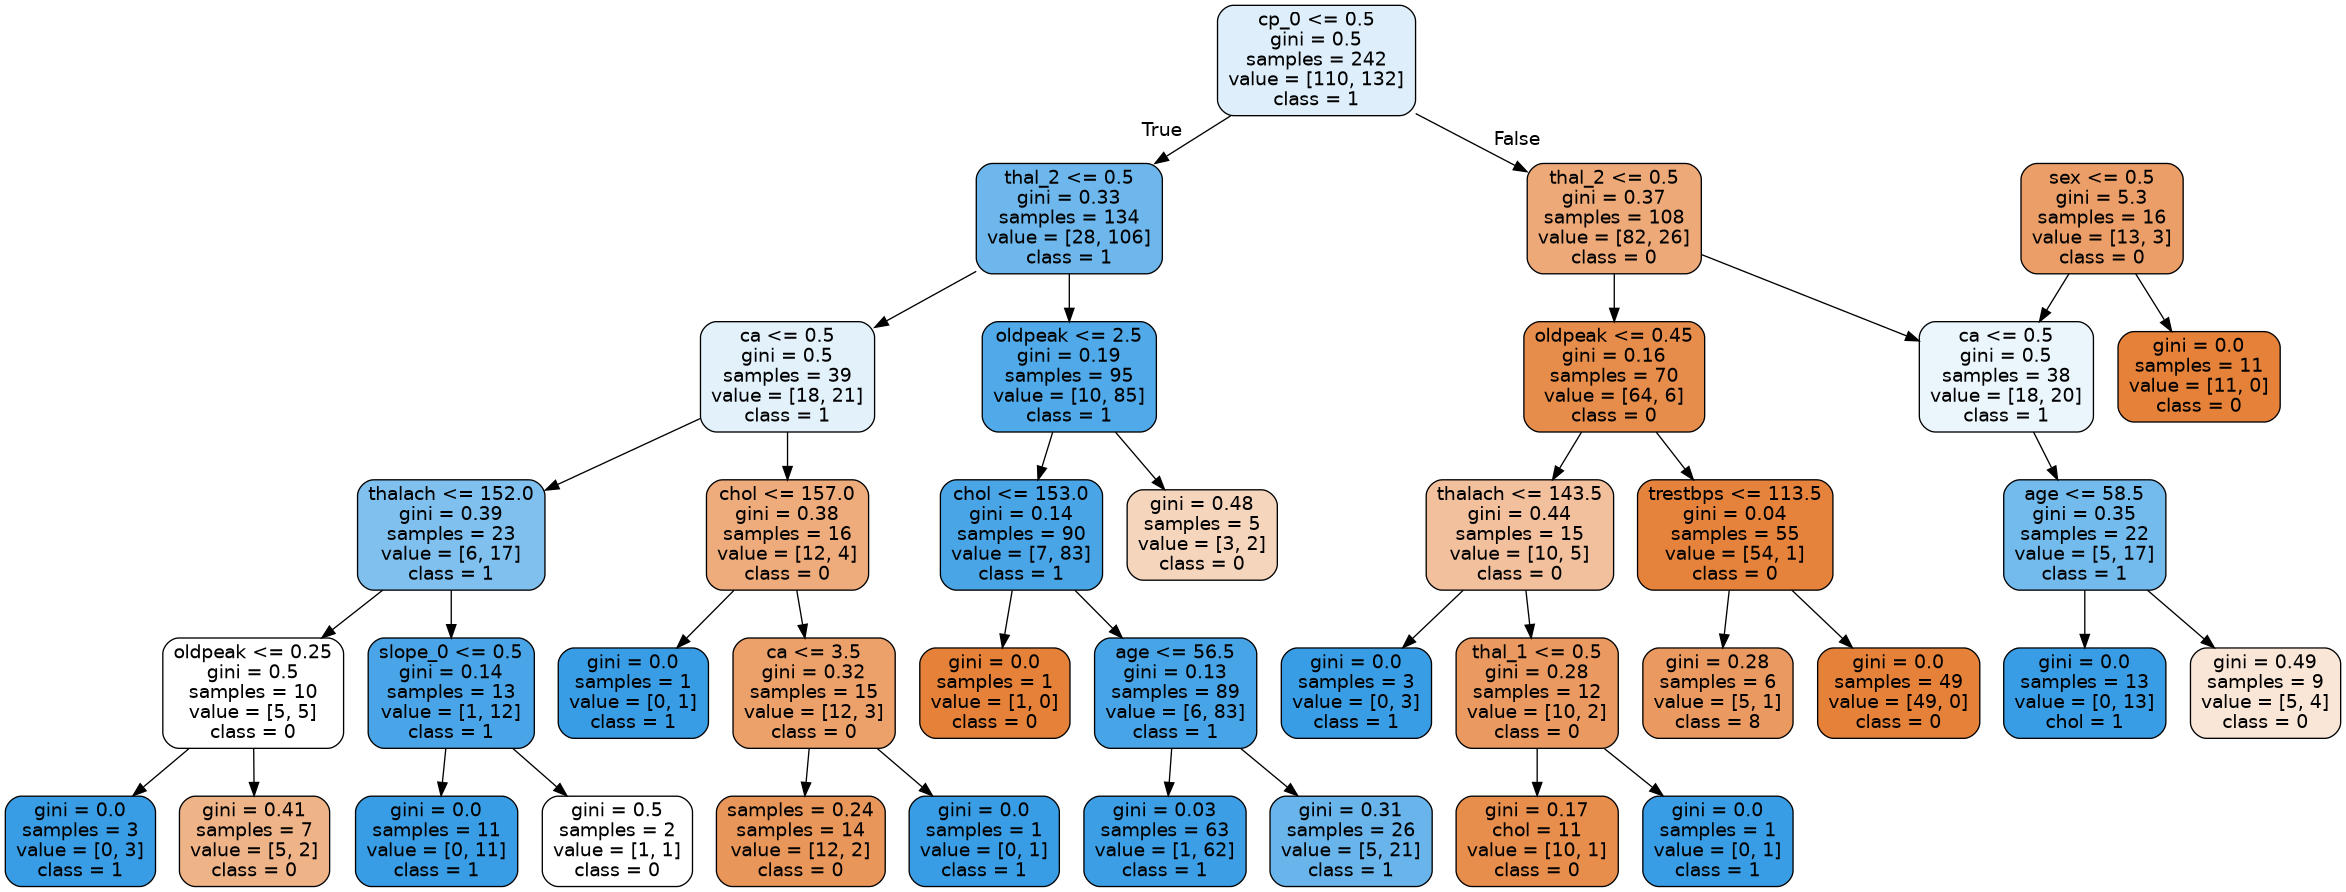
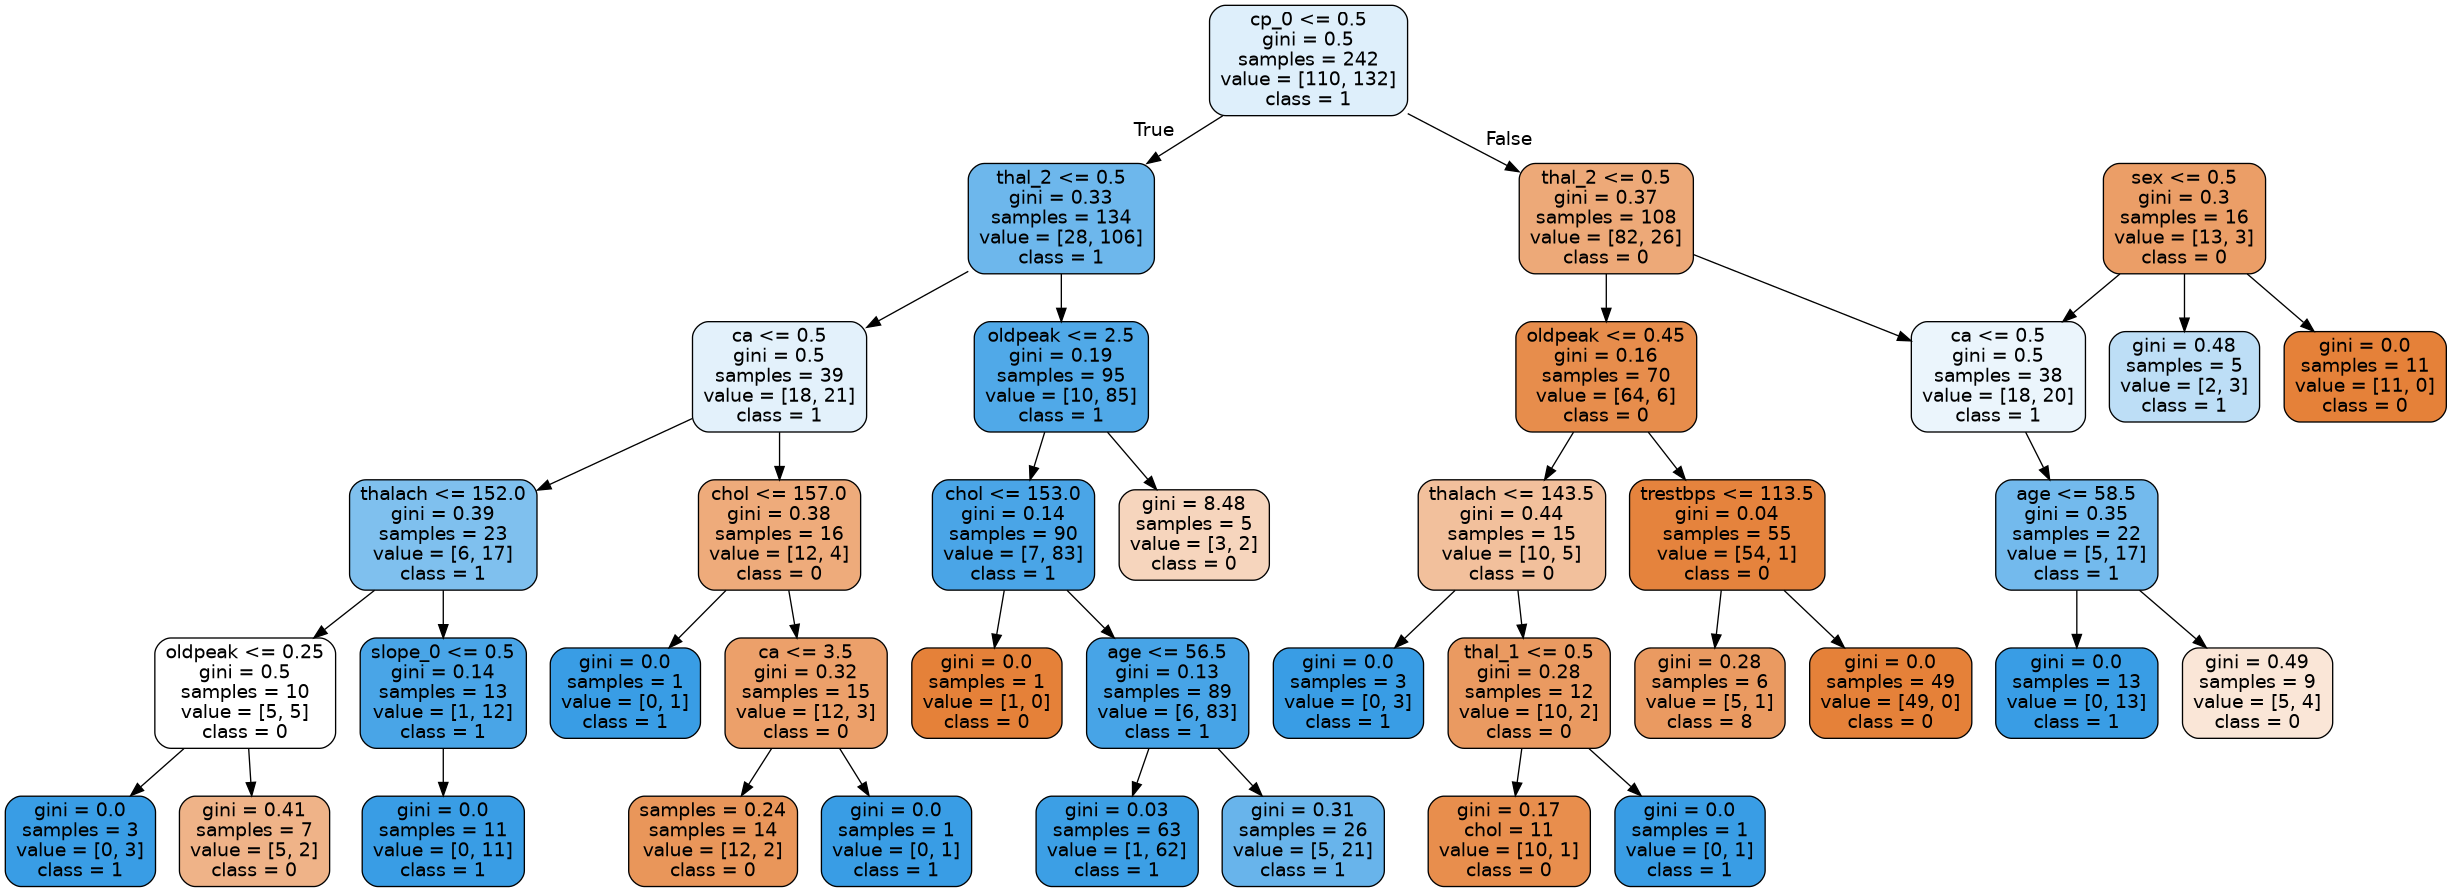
  digraph {
    node [color=black fillcolor="#399de5" fontname=helvetica shape=box style="filled, rounded"]
    edge [fontname=helvetica]
    n1 [fillcolor="#deeffb" label="cp_0 <= 0.5\ngini = 0.5\nsamples = 242\nvalue = [110, 132]\nclass = 1"]
    n2 [fillcolor="#6db7ec" label="thal_2 <= 0.5\ngini = 0.33\nsamples = 134\nvalue = [28, 106]\nclass = 1"]
    n3 [fillcolor="#eda978" label="thal_2 <= 0.5\ngini = 0.37\nsamples = 108\nvalue = [82, 26]\nclass = 0"]
    n4 [fillcolor="#e3f1fb" label="ca <= 0.5\ngini = 0.5\nsamples = 39\nvalue = [18, 21]\nclass = 1"]
    n5 [fillcolor="#50a9e8" label="oldpeak <= 2.5\ngini = 0.19\nsamples = 95\nvalue = [10, 85]\nclass = 1"]
    n6 [fillcolor="#e78d4c" label="oldpeak <= 0.45\ngini = 0.16\nsamples = 70\nvalue = [64, 6]\nclass = 0"]
    n7 [fillcolor="#ebf5fc" label="ca <= 0.5\ngini = 0.5\nsamples = 38\nvalue = [18, 20]\nclass = 1"]
    n8 [fillcolor="#7fc0ee" label="thalach <= 152.0\ngini = 0.39\nsamples = 23\nvalue = [6, 17]\nclass = 1"]
    n9 [fillcolor="#eeab7b" label="chol <= 157.0\ngini = 0.38\nsamples = 16\nvalue = [12, 4]\nclass = 0"]
    n10 [fillcolor="#4aa5e7" label="chol <= 153.0\ngini = 0.14\nsamples = 90\nvalue = [7, 83]\nclass = 1"]
-   n11 [fillcolor="#f6d5bd" label="gini = 0.48\nsamples = 5\nvalue = [3, 2]\nclass = 0"]
+   n11 [fillcolor="#f6d5bd" label="gini = 8.48\nsamples = 5\nvalue = [3, 2]\nclass = 0"]
    n12 [fillcolor="#ffffff" label="oldpeak <= 0.25\ngini = 0.5\nsamples = 10\nvalue = [5, 5]\nclass = 0"]
    n13 [fillcolor="#49a5e7" label="slope_0 <= 0.5\ngini = 0.14\nsamples = 13\nvalue = [1, 12]\nclass = 1"]
    n14 [label="gini = 0.0\nsamples = 1\nvalue = [0, 1]\nclass = 1"]
    n15 [fillcolor="#eca06a" label="ca <= 3.5\ngini = 0.32\nsamples = 15\nvalue = [12, 3]\nclass = 0"]
    n16 [label="gini = 0.0\nsamples = 3\nvalue = [0, 3]\nclass = 1"]
    n17 [fillcolor="#efb388" label="gini = 0.41\nsamples = 7\nvalue = [5, 2]\nclass = 0"]
    n18 [label="gini = 0.0\nsamples = 11\nvalue = [0, 11]\nclass = 1"]
-   n19 [fillcolor="#ffffff" label="gini = 0.5\nsamples = 2\nvalue = [1, 1]\nclass = 0"]
    n20 [fillcolor="#e9965a" label="samples = 0.24\nsamples = 14\nvalue = [12, 2]\nclass = 0"]
    n21 [label="gini = 0.0\nsamples = 1\nvalue = [0, 1]\nclass = 1"]
    n22 [fillcolor="#e58139" label="gini = 0.0\nsamples = 1\nvalue = [1, 0]\nclass = 0"]
    n23 [fillcolor="#47a4e7" label="age <= 56.5\ngini = 0.13\nsamples = 89\nvalue = [6, 83]\nclass = 1"]
    n24 [fillcolor="#3c9fe5" label="gini = 0.03\nsamples = 63\nvalue = [1, 62]\nclass = 1"]
    n25 [fillcolor="#68b4eb" label="gini = 0.31\nsamples = 26\nvalue = [5, 21]\nclass = 1"]
    n26 [fillcolor="#f2c09c" label="thalach <= 143.5\ngini = 0.44\nsamples = 15\nvalue = [10, 5]\nclass = 0"]
    n27 [fillcolor="#e5833d" label="trestbps <= 113.5\ngini = 0.04\nsamples = 55\nvalue = [54, 1]\nclass = 0"]
    n28 [fillcolor="#73baed" label="age <= 58.5\ngini = 0.35\nsamples = 22\nvalue = [5, 17]\nclass = 1"]
    n29 [label="gini = 0.0\nsamples = 3\nvalue = [0, 3]\nclass = 1"]
    n30 [fillcolor="#ea9a61" label="thal_1 <= 0.5\ngini = 0.28\nsamples = 12\nvalue = [10, 2]\nclass = 0"]
    n31 [fillcolor="#ea9a61" label="gini = 0.28\nsamples = 6\nvalue = [5, 1]\nclass = 8"]
    n32 [fillcolor="#e58139" label="gini = 0.0\nsamples = 49\nvalue = [49, 0]\nclass = 0"]
    n33 [fillcolor="#e88e4d" label="gini = 0.17\nchol = 11\nvalue = [10, 1]\nclass = 0"]
    n34 [label="gini = 0.0\nsamples = 1\nvalue = [0, 1]\nclass = 1"]
-   n35 [label="gini = 0.0\nsamples = 13\nvalue = [0, 13]\nchol = 1"]
+   n35 [label="gini = 0.0\nsamples = 13\nvalue = [0, 13]\nclass = 1"]
    n36 [fillcolor="#fae6d7" label="gini = 0.49\nsamples = 9\nvalue = [5, 4]\nclass = 0"]
-   n37 [fillcolor="#eb9e67" label="sex <= 0.5\ngini = 5.3\nsamples = 16\nvalue = [13, 3]\nclass = 0"]
+   n37 [fillcolor="#eb9e67" label="sex <= 0.5\ngini = 0.3\nsamples = 16\nvalue = [13, 3]\nclass = 0"]
+   n38 [fillcolor="#bddef6" label="gini = 0.48\nsamples = 5\nvalue = [2, 3]\nclass = 1"]
    n39 [fillcolor="#e58139" label="gini = 0.0\nsamples = 11\nvalue = [11, 0]\nclass = 0"]
    n1 -> n2 [headlabel=True labelangle=45 labeldistance=2.5]
    n1 -> n3 [headlabel=False labelangle=-45 labeldistance=2.5]
    n2 -> n4
    n2 -> n5
    n3 -> n6
    n3 -> n7
    n4 -> n8
    n4 -> n9
    n5 -> n10
    n5 -> n11
    n6 -> n26
    n6 -> n27
    n7 -> n28
    n8 -> n12
    n8 -> n13
    n9 -> n14
    n9 -> n15
    n10 -> n22
    n10 -> n23
    n12 -> n16
    n12 -> n17
    n13 -> n18
-   n13 -> n19
    n15 -> n20
    n15 -> n21
    n23 -> n24
    n23 -> n25
    n26 -> n29
    n26 -> n30
    n27 -> n31
    n27 -> n32
    n28 -> n35
    n28 -> n36
    n30 -> n33
    n30 -> n34
    n37 -> n7
+   n37 -> n38
    n37 -> n39
  }
